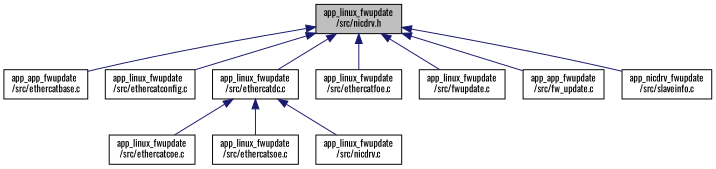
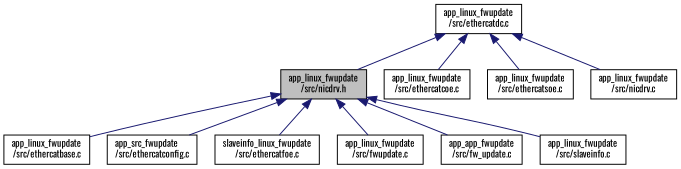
  digraph {
    fontname=Oswald
    node [color=black fillcolor=white fontname=Oswald fontsize=10 shape=record style=filled]
    edge [color=midnightblue dir=back fontname=Oswald fontsize=10 labelfontname=Helvetica labelfontsize=10 style=solid]
    n1 [fillcolor=grey75 fontcolor=black height=0.2 label="app_linux_fwupdate\l/src/nicdrv.h" width=0.4]
-   n2 [height=0.2 label="app_app_fwupdate\l/src/ethercatbase.c" width=0.4]
-   n3 [height=0.2 label="app_linux_fwupdate\l/src/ethercatconfig.c" width=0.4]
+   n2 [height=0.2 label="app_linux_fwupdate\l/src/ethercatbase.c" width=0.4]
+   n3 [height=0.2 label="app_src_fwupdate\l/src/ethercatconfig.c" width=0.4]
    n4 [height=0.2 label="app_linux_fwupdate\l/src/ethercatdc.c" width=0.4]
-   n5 [height=0.2 label="app_linux_fwupdate\l/src/ethercatfoe.c" width=0.4]
+   n5 [height=0.2 label="slaveinfo_linux_fwupdate\l/src/ethercatfoe.c" width=0.4]
    n6 [height=0.2 label="app_linux_fwupdate\l/src/fwupdate.c" width=0.4]
    n7 [height=0.2 label="app_app_fwupdate\l/src/fw_update.c" width=0.4]
-   n8 [height=0.2 label="app_nicdrv_fwupdate\l/src/slaveinfo.c" width=0.4]
+   n8 [height=0.2 label="app_linux_fwupdate\l/src/slaveinfo.c" width=0.4]
    n9 [height=0.2 label="app_linux_fwupdate\l/src/ethercatcoe.c" width=0.4]
    n10 [height=0.2 label="app_linux_fwupdate\l/src/ethercatsoe.c" width=0.4]
    n11 [height=0.2 label="app_linux_fwupdate\l/src/nicdrv.c" width=0.4]
    n1 -> n2
    n1 -> n3
-   n1 -> n4
+   n4 -> n1
    n1 -> n5
    n1 -> n6
    n1 -> n7
    n1 -> n8
    n4 -> n9
    n4 -> n10
    n4 -> n11
  }
